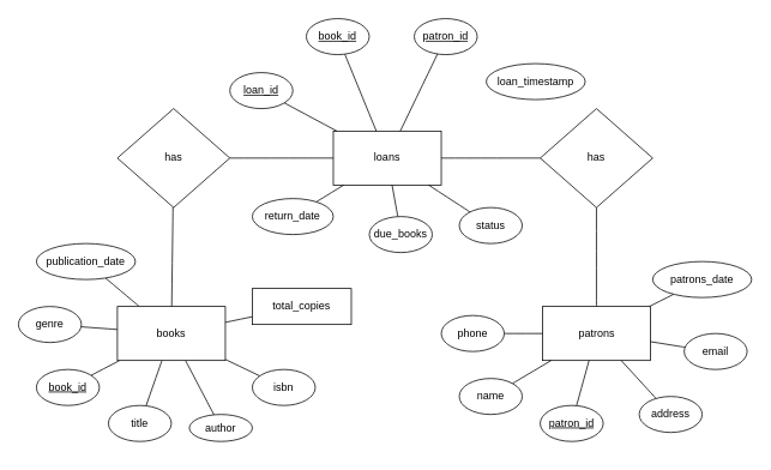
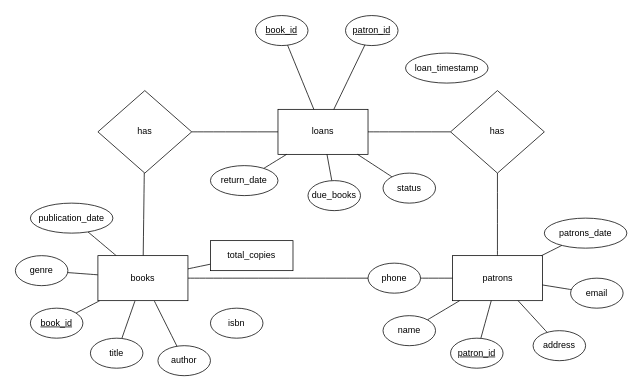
  <mxCell id="0" />
  <mxCell id="1" parent="0" />
  <mxCell id="2" style="edgeStyle=none;curved=1;rounded=0;orthogonalLoop=1;jettySize=auto;html=1;fontSize=12;startSize=8;endSize=8;endArrow=none;endFill=0;" edge="1" parent="1" source="3" target="17"><mxGeometry relative="1" as="geometry" /></mxCell>
  <mxCell id="3" value="loans" style="rounded=0;whiteSpace=wrap;html=1;" vertex="1" parent="1"><mxGeometry x="370" y="145" width="120" height="60" as="geometry" /></mxCell>
  <mxCell id="4" style="edgeStyle=none;curved=1;rounded=0;orthogonalLoop=1;jettySize=auto;html=1;fontSize=12;shape=wire;dashed=1;endArrow=none;endFill=0;" edge="1" parent="1" source="6" target="16"><mxGeometry relative="1" as="geometry" /></mxCell>
  <mxCell id="5" style="edgeStyle=none;curved=1;rounded=0;orthogonalLoop=1;jettySize=auto;html=1;fontSize=12;startSize=8;endSize=8;endArrow=none;endFill=0;" edge="1" parent="1" source="6" target="3"><mxGeometry relative="1" as="geometry" /></mxCell>
  <mxCell id="6" value="has" style="rhombus;whiteSpace=wrap;html=1;" vertex="1" parent="1"><mxGeometry x="130" y="120" width="125" height="110" as="geometry" /></mxCell>
  <mxCell id="7" style="edgeStyle=none;curved=1;rounded=0;orthogonalLoop=1;jettySize=auto;html=1;fontSize=12;startSize=8;endSize=8;endArrow=none;endFill=0;" edge="1" parent="1" source="8" target="17"><mxGeometry relative="1" as="geometry" /></mxCell>
  <mxCell id="8" value="patrons" style="rounded=0;whiteSpace=wrap;html=1;" vertex="1" parent="1"><mxGeometry x="602.5" y="340" width="120" height="60" as="geometry" /></mxCell>
  <mxCell id="9" style="edgeStyle=none;curved=1;rounded=0;orthogonalLoop=1;jettySize=auto;html=1;fontSize=12;startSize=8;endSize=8;endArrow=none;endFill=0;" edge="1" parent="1" source="16" target="23"><mxGeometry relative="1" as="geometry" /></mxCell>
  <mxCell id="10" style="edgeStyle=none;curved=1;rounded=0;orthogonalLoop=1;jettySize=auto;html=1;fontSize=12;startSize=8;endSize=8;endArrow=none;endFill=0;" edge="1" parent="1" source="16" target="22"><mxGeometry relative="1" as="geometry" /></mxCell>
  <mxCell id="11" style="edgeStyle=none;curved=1;rounded=0;orthogonalLoop=1;jettySize=auto;html=1;fontSize=12;startSize=8;endSize=8;endArrow=none;endFill=0;" edge="1" parent="1" source="16" target="18"><mxGeometry relative="1" as="geometry" /></mxCell>
  <mxCell id="12" style="edgeStyle=none;curved=1;rounded=0;orthogonalLoop=1;jettySize=auto;html=1;fontSize=12;startSize=8;endSize=8;endArrow=none;endFill=0;" edge="1" parent="1" source="16" target="19"><mxGeometry relative="1" as="geometry" /></mxCell>
  <mxCell id="13" style="edgeStyle=none;curved=1;rounded=0;orthogonalLoop=1;jettySize=auto;html=1;fontSize=12;startSize=8;endSize=8;endArrow=none;endFill=0;" edge="1" parent="1" source="16" target="20"><mxGeometry relative="1" as="geometry"><mxPoint x="350" y="510" as="targetPoint" /></mxGeometry></mxCell>
- <mxCell id="14" style="edgeStyle=none;curved=1;rounded=0;orthogonalLoop=1;jettySize=auto;html=1;fontSize=12;startSize=8;endSize=8;endArrow=none;endFill=0;" edge="1" parent="1" source="16" target="21"><mxGeometry relative="1" as="geometry" /></mxCell>
+ <mxCell id="14" style="edgeStyle=none;curved=1;rounded=0;orthogonalLoop=1;jettySize=auto;html=1;fontSize=12;startSize=8;endSize=8;endArrow=none;endFill=0;" edge="1" parent="1" source="16" target="34"><mxGeometry relative="1" as="geometry" /></mxCell>
  <mxCell id="15" style="edgeStyle=none;curved=1;rounded=0;orthogonalLoop=1;jettySize=auto;html=1;fontSize=12;startSize=8;endSize=8;endArrow=none;endFill=0;" edge="1" parent="1" source="16" target="24"><mxGeometry relative="1" as="geometry" /></mxCell>
  <mxCell id="16" value="books" style="rounded=0;whiteSpace=wrap;html=1;" vertex="1" parent="1"><mxGeometry x="130" y="340" width="120" height="60" as="geometry" /></mxCell>
  <mxCell id="17" value="has" style="rhombus;whiteSpace=wrap;html=1;" vertex="1" parent="1"><mxGeometry x="600" y="120" width="125" height="110" as="geometry" /></mxCell>
  <mxCell id="18" value="book_id" style="ellipse;whiteSpace=wrap;html=1;align=center;fontStyle=4" vertex="1" parent="1"><mxGeometry x="40" y="410" width="70" height="40" as="geometry" /></mxCell>
  <mxCell id="19" value="title" style="ellipse;whiteSpace=wrap;html=1;align=center;fontStyle=0" vertex="1" parent="1"><mxGeometry x="120" y="450" width="70" height="40" as="geometry" /></mxCell>
- <mxCell id="20" value="author" style="ellipse;whiteSpace=wrap;html=1;align=center;fontStyle=0" vertex="1" parent="1"><mxGeometry x="210" y="460" width="70" height="30" as="geometry" /></mxCell>
+ <mxCell id="20" value="author" style="ellipse;whiteSpace=wrap;html=1;align=center;fontStyle=0" vertex="1" parent="1"><mxGeometry x="210" y="460" width="70" height="40" as="geometry" /></mxCell>
  <mxCell id="21" value="isbn" style="ellipse;whiteSpace=wrap;html=1;align=center;fontStyle=0" vertex="1" parent="1"><mxGeometry x="280" y="410" width="70" height="40" as="geometry" /></mxCell>
  <mxCell id="22" value="genre" style="ellipse;whiteSpace=wrap;html=1;align=center;fontStyle=0" vertex="1" parent="1"><mxGeometry x="20" y="340" width="70" height="40" as="geometry" /></mxCell>
  <mxCell id="23" value="publication_date" style="ellipse;whiteSpace=wrap;html=1;align=center;fontStyle=0" vertex="1" parent="1"><mxGeometry x="40" y="270" width="110" height="40" as="geometry" /></mxCell>
  <mxCell id="24" value="total_copies" style="whiteSpace=wrap;html=1;align=center;fontStyle=0;rounded=0;" vertex="1" parent="1"><mxGeometry x="280" y="320" width="110" height="40" as="geometry" /></mxCell>
  <mxCell id="25" style="edgeStyle=none;curved=1;rounded=0;orthogonalLoop=1;jettySize=auto;html=1;fontSize=12;startSize=8;endSize=8;endArrow=none;endFill=0;" edge="1" parent="1" source="26" target="8"><mxGeometry relative="1" as="geometry" /></mxCell>
  <mxCell id="26" value="patron_id" style="ellipse;whiteSpace=wrap;html=1;align=center;fontStyle=4" vertex="1" parent="1"><mxGeometry x="600" y="450" width="70" height="40" as="geometry" /></mxCell>
  <mxCell id="27" style="edgeStyle=none;curved=1;rounded=0;orthogonalLoop=1;jettySize=auto;html=1;fontSize=12;startSize=8;endSize=8;endArrow=none;endFill=0;" edge="1" parent="1" source="28" target="8"><mxGeometry relative="1" as="geometry" /></mxCell>
  <mxCell id="28" value="name" style="ellipse;whiteSpace=wrap;html=1;align=center;fontStyle=0" vertex="1" parent="1"><mxGeometry x="510" y="420" width="70" height="40" as="geometry" /></mxCell>
  <mxCell id="29" style="edgeStyle=none;curved=1;rounded=0;orthogonalLoop=1;jettySize=auto;html=1;fontSize=12;startSize=8;endSize=8;endArrow=none;endFill=0;" edge="1" parent="1" source="30" target="8"><mxGeometry relative="1" as="geometry" /></mxCell>
  <mxCell id="30" value="address" style="ellipse;whiteSpace=wrap;html=1;align=center;fontStyle=0" vertex="1" parent="1"><mxGeometry x="710" y="440" width="70" height="40" as="geometry" /></mxCell>
  <mxCell id="31" style="edgeStyle=none;curved=1;rounded=0;orthogonalLoop=1;jettySize=auto;html=1;fontSize=12;startSize=8;endSize=8;endArrow=none;endFill=0;" edge="1" parent="1" source="32" target="8"><mxGeometry relative="1" as="geometry" /></mxCell>
  <mxCell id="32" value="email" style="ellipse;whiteSpace=wrap;html=1;align=center;fontStyle=0" vertex="1" parent="1"><mxGeometry x="760" y="370" width="70" height="40" as="geometry" /></mxCell>
  <mxCell id="33" style="edgeStyle=none;curved=1;rounded=0;orthogonalLoop=1;jettySize=auto;html=1;fontSize=12;startSize=8;endSize=8;endArrow=none;endFill=0;" edge="1" parent="1" source="34" target="8"><mxGeometry relative="1" as="geometry" /></mxCell>
  <mxCell id="34" value="phone" style="ellipse;whiteSpace=wrap;html=1;align=center;fontStyle=0" vertex="1" parent="1"><mxGeometry x="490" y="350" width="70" height="40" as="geometry" /></mxCell>
  <mxCell id="35" style="edgeStyle=none;curved=1;rounded=0;orthogonalLoop=1;jettySize=auto;html=1;fontSize=12;startSize=8;endSize=8;endArrow=none;endFill=0;" edge="1" parent="1" source="36" target="8"><mxGeometry relative="1" as="geometry" /></mxCell>
  <mxCell id="36" value="patrons_date" style="ellipse;whiteSpace=wrap;html=1;align=center;fontStyle=0" vertex="1" parent="1"><mxGeometry x="725" y="290" width="110" height="40" as="geometry" /></mxCell>
- <mxCell id="37" style="edgeStyle=none;curved=1;rounded=0;orthogonalLoop=1;jettySize=auto;html=1;fontSize=12;startSize=8;endSize=8;endArrow=none;endFill=0;" edge="1" parent="1" source="38" target="3"><mxGeometry relative="1" as="geometry" /></mxCell>
- <mxCell id="38" value="loan_id" style="ellipse;whiteSpace=wrap;html=1;align=center;fontStyle=4" vertex="1" parent="1"><mxGeometry x="255" y="80" width="70" height="40" as="geometry" /></mxCell>
  <mxCell id="39" style="edgeStyle=none;curved=1;rounded=0;orthogonalLoop=1;jettySize=auto;html=1;fontSize=12;startSize=8;endSize=8;endArrow=none;endFill=0;" edge="1" parent="1" source="40" target="3"><mxGeometry relative="1" as="geometry" /></mxCell>
  <mxCell id="40" value="book_id" style="ellipse;whiteSpace=wrap;html=1;align=center;fontStyle=4" vertex="1" parent="1"><mxGeometry x="340" y="20" width="70" height="40" as="geometry" /></mxCell>
  <mxCell id="41" style="edgeStyle=none;curved=1;rounded=0;orthogonalLoop=1;jettySize=auto;html=1;fontSize=12;startSize=8;endSize=8;endArrow=none;endFill=0;" edge="1" parent="1" source="42" target="3"><mxGeometry relative="1" as="geometry" /></mxCell>
  <mxCell id="42" value="patron_id" style="ellipse;whiteSpace=wrap;html=1;align=center;fontStyle=4" vertex="1" parent="1"><mxGeometry x="460" y="20" width="70" height="40" as="geometry" /></mxCell>
  <mxCell id="43" value="loan_timestamp" style="ellipse;whiteSpace=wrap;html=1;align=center;fontStyle=0" vertex="1" parent="1"><mxGeometry x="540" y="70" width="110" height="40" as="geometry" /></mxCell>
  <mxCell id="44" style="edgeStyle=none;curved=1;rounded=0;orthogonalLoop=1;jettySize=auto;html=1;fontSize=12;startSize=8;endSize=8;endArrow=none;endFill=0;" edge="1" parent="1" source="45" target="3"><mxGeometry relative="1" as="geometry" /></mxCell>
  <mxCell id="45" value="due_books" style="ellipse;whiteSpace=wrap;html=1;align=center;fontStyle=0" vertex="1" parent="1"><mxGeometry x="410" y="240" width="70" height="40" as="geometry" /></mxCell>
  <mxCell id="46" style="edgeStyle=none;curved=1;rounded=0;orthogonalLoop=1;jettySize=auto;html=1;fontSize=12;startSize=8;endSize=8;endArrow=none;endFill=0;" edge="1" parent="1" source="47" target="3"><mxGeometry relative="1" as="geometry" /></mxCell>
  <mxCell id="47" value="return_date" style="ellipse;whiteSpace=wrap;html=1;align=center;fontStyle=0" vertex="1" parent="1"><mxGeometry x="280" y="220" width="90" height="40" as="geometry" /></mxCell>
  <mxCell id="48" style="edgeStyle=none;curved=1;rounded=0;orthogonalLoop=1;jettySize=auto;html=1;fontSize=12;startSize=8;endSize=8;endArrow=none;endFill=0;" edge="1" parent="1" source="49" target="3"><mxGeometry relative="1" as="geometry" /></mxCell>
  <mxCell id="49" value="status" style="ellipse;whiteSpace=wrap;html=1;align=center;fontStyle=0" vertex="1" parent="1"><mxGeometry x="510" y="230" width="70" height="40" as="geometry" /></mxCell>
